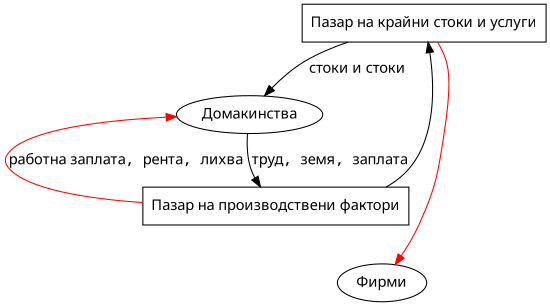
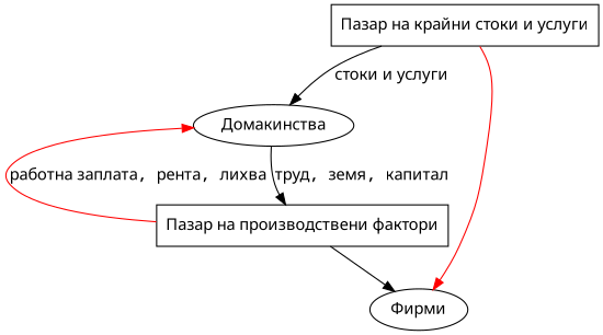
  digraph {
    fontname="Courier Prime"
    node [fontname="Courier Prime"]
    edge [fontname="Courier Prime"]
    n1 [label="Пазар на крайни стоки и услуги" shape=box]
    n2 [label="Домакинства"]
    n3 [label="Фирми"]
    n4 [label="Пазар на производствени фактори" shape=box]
-   n1 -> n2 [label="стоки и стоки"]
+   n1 -> n2 [label="стоки и услуги"]
    n1 -> n3 [color=red]
-   n2 -> n4 [label="труд, земя, заплата"]
+   n2 -> n4 [label="труд, земя, капитал"]
    n4 -> n2 [color=red label="работна заплата, рента, лихва"]
-   n4 -> n1
+   n4 -> n3
  }
